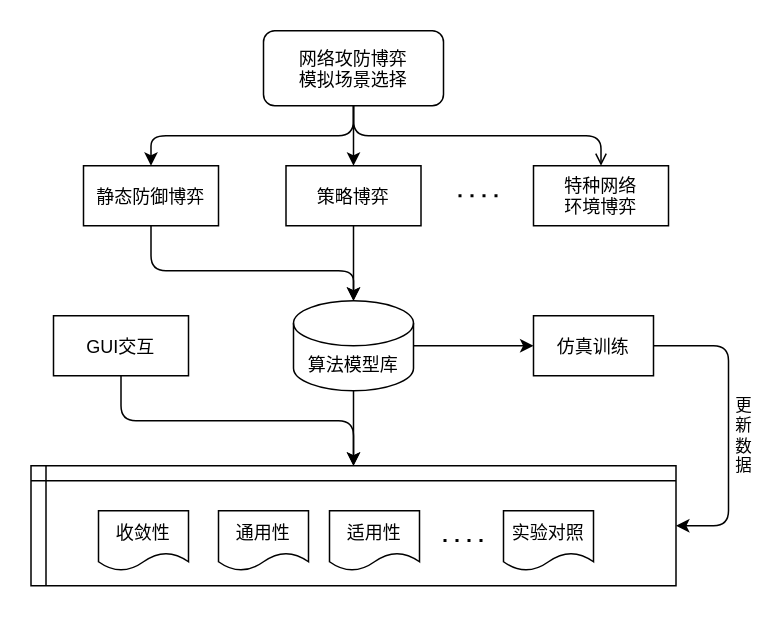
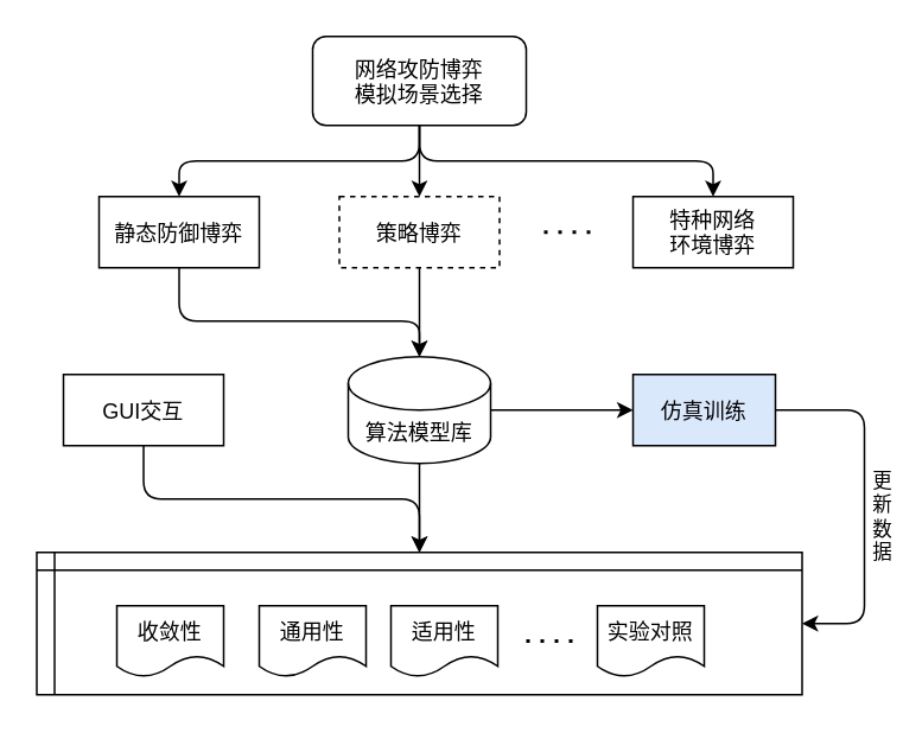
  <mxCell id="0" />
  <mxCell id="1" parent="0" />
  <mxCell id="2" value="网络攻防博弈&#10;模拟场景选择" style="rounded=1;" parent="1" vertex="1"><mxGeometry x="175" y="20" width="120" height="50" as="geometry" /></mxCell>
  <mxCell id="3" value="静态防御博弈" style="rounded=0;" parent="1" vertex="1"><mxGeometry x="55" y="110" width="90" height="40" as="geometry" /></mxCell>
- <mxCell id="4" value="策略博弈" style="rounded=0;" parent="1" vertex="1"><mxGeometry x="190" y="110" width="90" height="40" as="geometry" /></mxCell>
+ <mxCell id="4" value="策略博弈" style="rounded=0;dashed=1;" parent="1" vertex="1"><mxGeometry x="190" y="110" width="90" height="40" as="geometry" /></mxCell>
  <mxCell id="5" value="特种网络&#10;环境博弈" style="rounded=0;" parent="1" vertex="1"><mxGeometry x="355" y="110" width="90" height="40" as="geometry" /></mxCell>
  <mxCell id="6" value="" style="endArrow=none;dashed=1;dashPattern=1 3;strokeWidth=2;" parent="1" edge="1"><mxGeometry width="50" height="50" relative="1" as="geometry"><mxPoint x="305" y="130" as="sourcePoint" /><mxPoint x="335" y="130" as="targetPoint" /></mxGeometry></mxCell>
  <mxCell id="7" value="" style="endArrow=classic;exitX=0.5;exitY=1;exitDx=0;exitDy=0;entryX=0.5;entryY=0;entryDx=0;entryDy=0;" parent="1" source="2" target="4" edge="1"><mxGeometry width="50" height="50" relative="1" as="geometry"><mxPoint x="145" y="260" as="sourcePoint" /><mxPoint x="195" y="210" as="targetPoint" /></mxGeometry></mxCell>
  <mxCell id="8" value="" style="endArrow=classic;exitX=0.5;exitY=1;exitDx=0;exitDy=0;entryX=0.5;entryY=0;entryDx=0;entryDy=0;" parent="1" source="2" target="3" edge="1"><mxGeometry width="50" height="50" relative="1" as="geometry"><mxPoint x="245" y="80" as="sourcePoint" /><mxPoint x="245" y="120" as="targetPoint" /><Array as="points"><mxPoint x="235" y="90" /><mxPoint x="100" y="90" /></Array></mxGeometry></mxCell>
- <mxCell id="9" value="" style="endArrow=open;exitX=0.5;exitY=1;exitDx=0;exitDy=0;entryX=0.5;entryY=0;entryDx=0;entryDy=0;" parent="1" source="2" target="5" edge="1"><mxGeometry width="50" height="50" relative="1" as="geometry"><mxPoint x="255" y="90" as="sourcePoint" /><mxPoint x="255" y="130" as="targetPoint" /><Array as="points"><mxPoint x="235" y="90" /><mxPoint x="400" y="90" /></Array></mxGeometry></mxCell>
+ <mxCell id="9" value="" style="endArrow=classic;exitX=0.5;exitY=1;exitDx=0;exitDy=0;entryX=0.5;entryY=0;entryDx=0;entryDy=0;" parent="1" source="2" target="5" edge="1"><mxGeometry width="50" height="50" relative="1" as="geometry"><mxPoint x="255" y="90" as="sourcePoint" /><mxPoint x="255" y="130" as="targetPoint" /><Array as="points"><mxPoint x="235" y="90" /><mxPoint x="400" y="90" /></Array></mxGeometry></mxCell>
  <mxCell id="10" value="算法模型库" style="shape=cylinder3;boundedLbl=1;backgroundOutline=1;size=15;" parent="1" vertex="1"><mxGeometry x="195" y="200" width="80" height="60" as="geometry" /></mxCell>
  <mxCell id="11" value="" style="endArrow=classic;exitX=0.5;exitY=1;exitDx=0;exitDy=0;entryX=0.5;entryY=0;entryDx=0;entryDy=0;entryPerimeter=0;" parent="1" source="3" target="10" edge="1"><mxGeometry width="50" height="50" relative="1" as="geometry"><mxPoint x="265" y="100" as="sourcePoint" /><mxPoint x="265" y="140" as="targetPoint" /><Array as="points"><mxPoint x="100" y="180" /><mxPoint x="235" y="180" /></Array></mxGeometry></mxCell>
  <mxCell id="12" value="" style="endArrow=classic;exitX=0.5;exitY=1;exitDx=0;exitDy=0;entryX=0.5;entryY=0;entryDx=0;entryDy=0;entryPerimeter=0;" parent="1" source="4" target="10" edge="1"><mxGeometry width="50" height="50" relative="1" as="geometry"><mxPoint x="275" y="110" as="sourcePoint" /><mxPoint x="275" y="150" as="targetPoint" /></mxGeometry></mxCell>
- <mxCell id="13" value="仿真训练" style="rounded=0;" parent="1" vertex="1"><mxGeometry x="355" y="210" width="80" height="40" as="geometry" /></mxCell>
+ <mxCell id="13" value="仿真训练" style="rounded=0;fillColor=#dae8fc;" parent="1" vertex="1"><mxGeometry x="355" y="210" width="80" height="40" as="geometry" /></mxCell>
  <mxCell id="14" value="" style="endArrow=classic;exitX=1;exitY=0.5;exitDx=0;exitDy=0;exitPerimeter=0;entryX=0;entryY=0.5;entryDx=0;entryDy=0;" parent="1" source="10" target="13" edge="1"><mxGeometry width="50" height="50" relative="1" as="geometry"><mxPoint x="285" y="310" as="sourcePoint" /><mxPoint x="335" y="260" as="targetPoint" /></mxGeometry></mxCell>
  <mxCell id="15" value="" style="endArrow=classic;exitX=0.5;exitY=1;exitDx=0;exitDy=0;exitPerimeter=0;entryX=0.5;entryY=0;entryDx=0;entryDy=0;" parent="1" source="10" target="16" edge="1"><mxGeometry width="50" height="50" relative="1" as="geometry"><mxPoint x="155" y="380" as="sourcePoint" /><mxPoint x="235" y="300" as="targetPoint" /></mxGeometry></mxCell>
  <mxCell id="16" value="" style="shape=internalStorage;backgroundOutline=1;dx=10;dy=10;" parent="1" vertex="1"><mxGeometry x="20" y="310" width="430" height="80" as="geometry" /></mxCell>
  <mxCell id="17" value="收敛性" style="shape=document;boundedLbl=1;" parent="1" vertex="1"><mxGeometry x="65" y="340" width="60" height="40" as="geometry" /></mxCell>
  <mxCell id="18" value="通用性" style="shape=document;boundedLbl=1;" parent="1" vertex="1"><mxGeometry x="145" y="340" width="60" height="40" as="geometry" /></mxCell>
  <mxCell id="19" value="适用性" style="shape=document;boundedLbl=1;" parent="1" vertex="1"><mxGeometry x="219" y="340" width="60" height="40" as="geometry" /></mxCell>
  <mxCell id="20" value="" style="endArrow=none;dashed=1;dashPattern=1 3;strokeWidth=2;" parent="1" edge="1"><mxGeometry width="50" height="50" relative="1" as="geometry"><mxPoint x="295" y="359.76" as="sourcePoint" /><mxPoint x="325" y="359.76" as="targetPoint" /></mxGeometry></mxCell>
  <mxCell id="21" value="实验对照" style="shape=document;boundedLbl=1;" parent="1" vertex="1"><mxGeometry x="335" y="340" width="60" height="40" as="geometry" /></mxCell>
  <mxCell id="22" value="GUI交互" style="rounded=0;" vertex="1" parent="1"><mxGeometry x="35" y="210" width="90" height="40" as="geometry" /></mxCell>
  <mxCell id="23" value="" style="endArrow=classic;html=1;exitX=0.5;exitY=1;exitDx=0;exitDy=0;entryX=0.5;entryY=0;entryDx=0;entryDy=0;" edge="1" parent="1" source="22" target="16"><mxGeometry width="50" height="50" relative="1" as="geometry"><mxPoint x="35" y="310" as="sourcePoint" /><mxPoint x="85" y="260" as="targetPoint" /><Array as="points"><mxPoint x="80" y="280" /><mxPoint x="235" y="280" /></Array></mxGeometry></mxCell>
  <mxCell id="24" value="更&lt;br&gt;新&lt;br&gt;数&lt;br&gt;据" style="endArrow=classic;html=1;exitX=1;exitY=0.5;exitDx=0;exitDy=0;entryX=1;entryY=0.5;entryDx=0;entryDy=0;" edge="1" parent="1" source="13" target="16"><mxGeometry x="0.073" y="10" width="50" height="50" relative="1" as="geometry"><mxPoint x="455" y="280" as="sourcePoint" /><mxPoint x="505" y="230" as="targetPoint" /><Array as="points"><mxPoint x="485" y="230" /><mxPoint x="485" y="350" /></Array><mxPoint as="offset" /></mxGeometry></mxCell>
